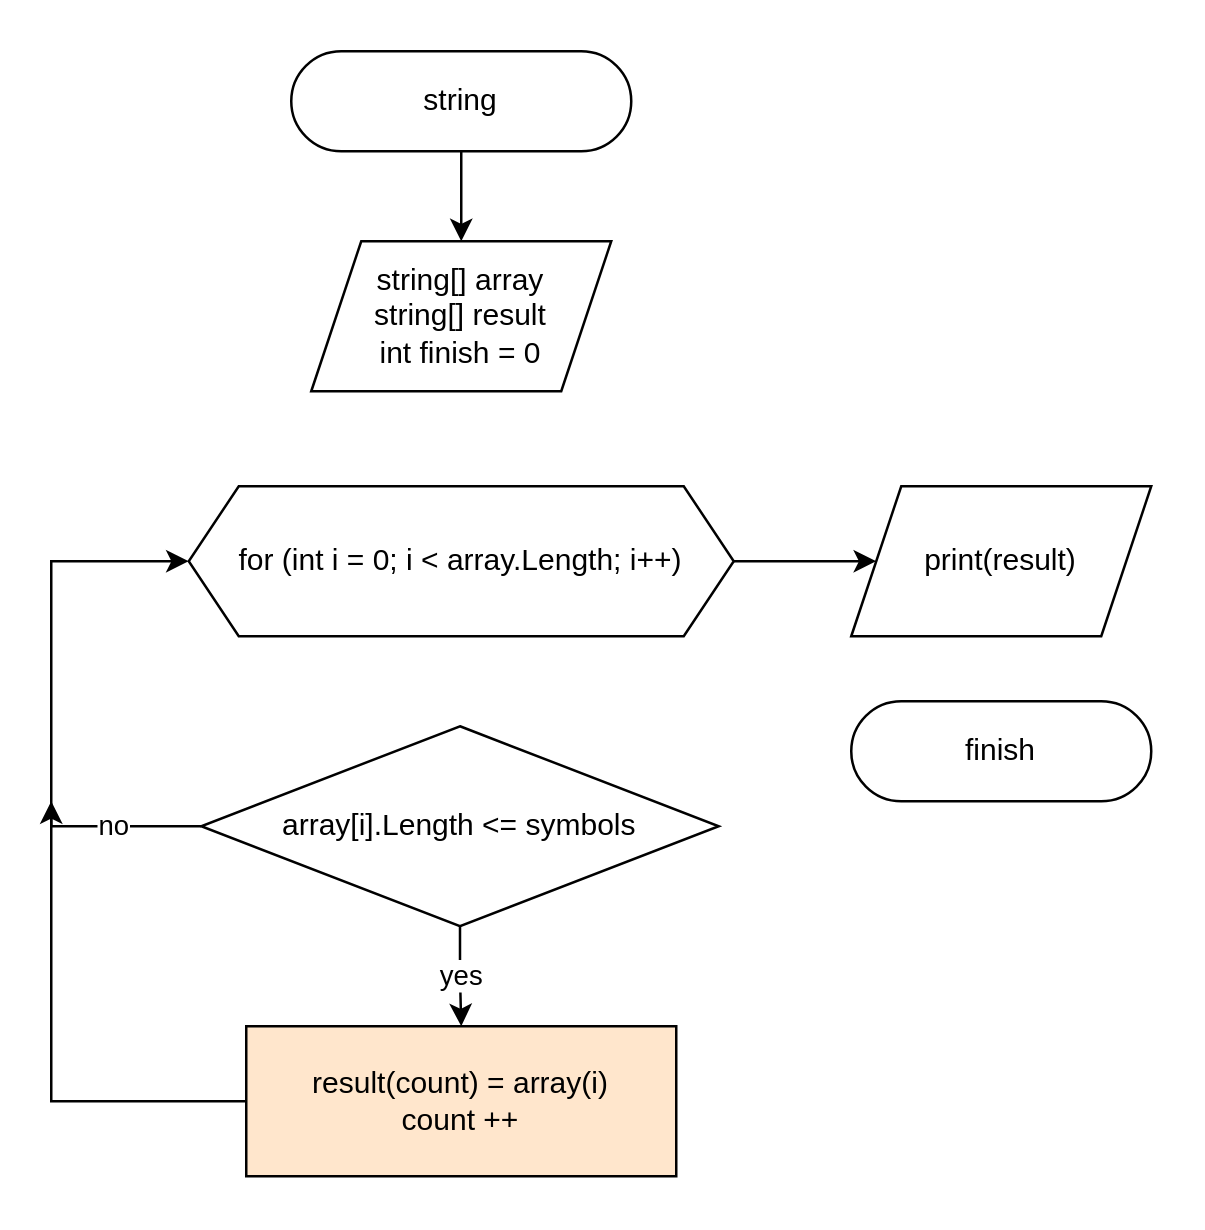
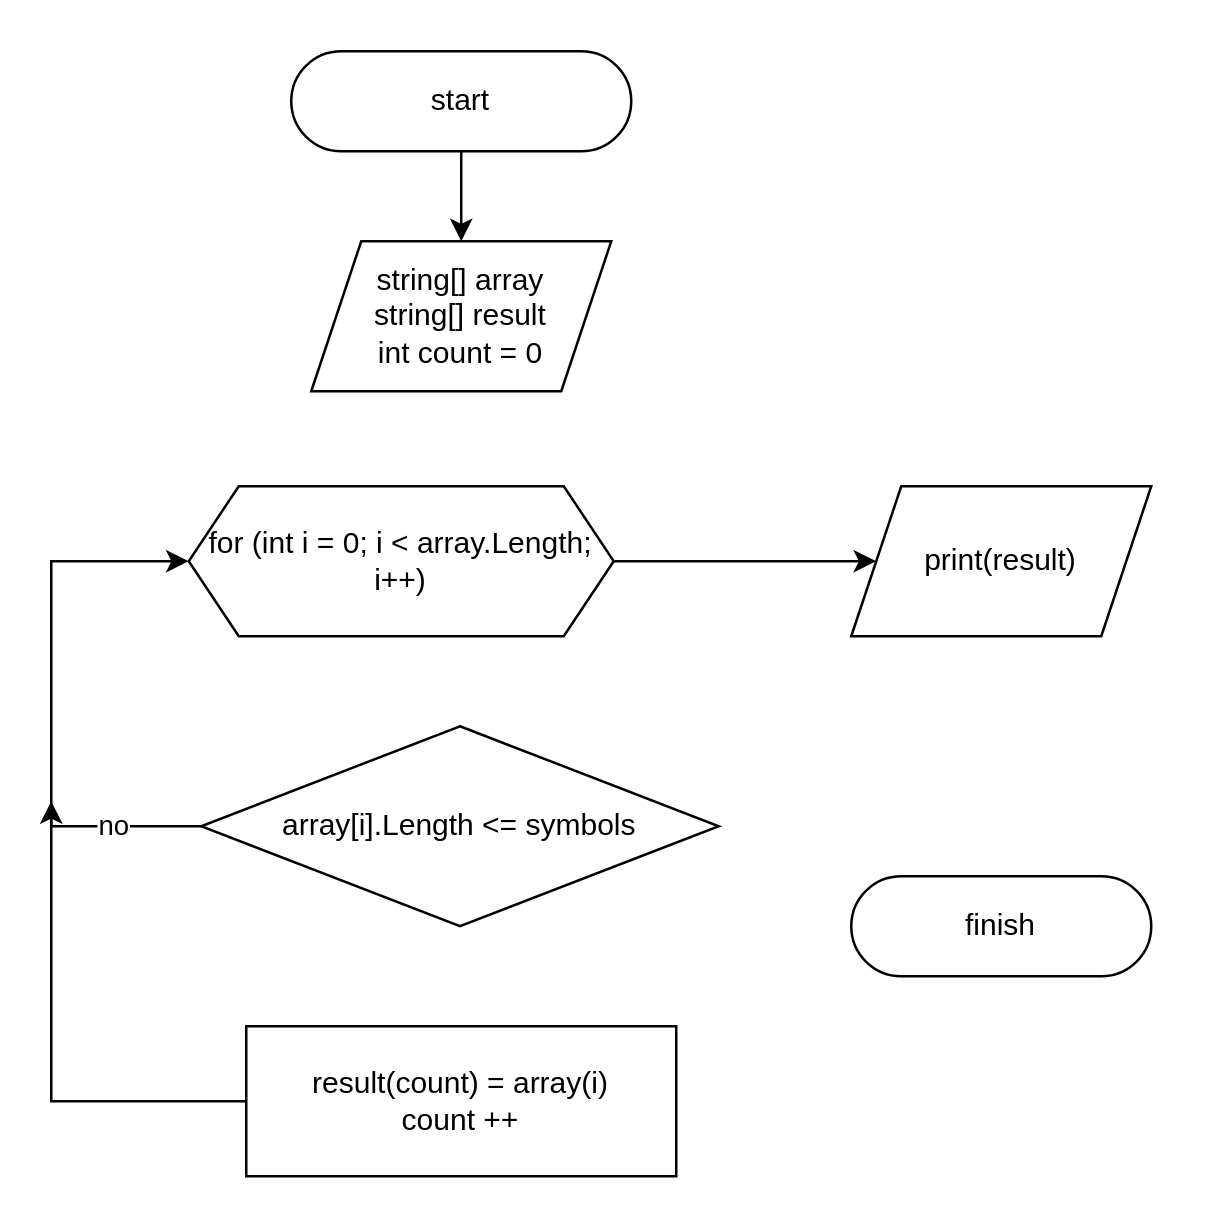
  <mxCell id="0" />
  <mxCell id="1" parent="0" />
  <mxCell id="2" style="edgeStyle=orthogonalEdgeStyle;rounded=0;orthogonalLoop=1;jettySize=auto;html=1;exitX=0.5;exitY=1;exitDx=0;exitDy=0;entryX=0.5;entryY=0;entryDx=0;entryDy=0;" edge="1" parent="1" source="3" target="4"><mxGeometry relative="1" as="geometry" /></mxCell>
- <mxCell id="3" value="string" style="rounded=1;whiteSpace=wrap;html=1;arcSize=50;" vertex="1" parent="1"><mxGeometry x="116" y="20" width="136" height="40" as="geometry" /></mxCell>
- <mxCell id="4" value="string[] array&lt;br&gt;string[] result&lt;br&gt;int finish = 0" style="shape=parallelogram;perimeter=parallelogramPerimeter;whiteSpace=wrap;html=1;fixedSize=1;" vertex="1" parent="1"><mxGeometry x="124" y="96" width="120" height="60" as="geometry" /></mxCell>
+ <mxCell id="3" value="start" style="rounded=1;whiteSpace=wrap;html=1;arcSize=50;" vertex="1" parent="1"><mxGeometry x="116" y="20" width="136" height="40" as="geometry" /></mxCell>
+ <mxCell id="4" value="string[] array&lt;br&gt;string[] result&lt;br&gt;int count = 0" style="shape=parallelogram;perimeter=parallelogramPerimeter;whiteSpace=wrap;html=1;fixedSize=1;" vertex="1" parent="1"><mxGeometry x="124" y="96" width="120" height="60" as="geometry" /></mxCell>
  <mxCell id="5" style="edgeStyle=orthogonalEdgeStyle;rounded=0;orthogonalLoop=1;jettySize=auto;html=1;exitX=1;exitY=0.5;exitDx=0;exitDy=0;entryX=0;entryY=0.5;entryDx=0;entryDy=0;" edge="1" parent="1" source="6" target="12"><mxGeometry relative="1" as="geometry" /></mxCell>
- <mxCell id="6" value="for (int i = 0; i &amp;lt; array.Length; i++)" style="shape=hexagon;perimeter=hexagonPerimeter2;whiteSpace=wrap;html=1;fixedSize=1;" vertex="1" parent="1"><mxGeometry x="75" y="194" width="218" height="60" as="geometry" /></mxCell>
- <mxCell id="7" value="yes" style="edgeStyle=orthogonalEdgeStyle;rounded=0;orthogonalLoop=1;jettySize=auto;html=1;exitX=0.5;exitY=1;exitDx=0;exitDy=0;entryX=0.5;entryY=0;entryDx=0;entryDy=0;" edge="1" parent="1" source="9" target="11"><mxGeometry relative="1" as="geometry" /></mxCell>
+ <mxCell id="6" value="for (int i = 0; i &amp;lt; array.Length; i++)" style="shape=hexagon;perimeter=hexagonPerimeter2;whiteSpace=wrap;html=1;fixedSize=1;" vertex="1" parent="1"><mxGeometry x="75" y="194" width="170" height="60" as="geometry" /></mxCell>
  <mxCell id="8" value="no" style="edgeStyle=orthogonalEdgeStyle;rounded=0;orthogonalLoop=1;jettySize=auto;html=1;exitX=0;exitY=0.5;exitDx=0;exitDy=0;" edge="1" parent="1" source="9"><mxGeometry relative="1" as="geometry"><mxPoint x="20" y="320" as="targetPoint" /><Array as="points"><mxPoint x="20" y="330" /><mxPoint x="20" y="330" /></Array></mxGeometry></mxCell>
  <mxCell id="9" value="array[i].Length &amp;lt;= symbols" style="rhombus;whiteSpace=wrap;html=1;" vertex="1" parent="1"><mxGeometry x="80" y="290" width="207" height="80" as="geometry" /></mxCell>
  <mxCell id="10" style="edgeStyle=orthogonalEdgeStyle;rounded=0;orthogonalLoop=1;jettySize=auto;html=1;exitX=0;exitY=0.5;exitDx=0;exitDy=0;entryX=0;entryY=0.5;entryDx=0;entryDy=0;" edge="1" parent="1" source="11" target="6"><mxGeometry relative="1" as="geometry"><Array as="points"><mxPoint x="20" y="440" /><mxPoint x="20" y="224" /></Array></mxGeometry></mxCell>
- <mxCell id="11" value="result(count) = array(i)&lt;br&gt;count ++" style="rounded=0;whiteSpace=wrap;html=1;fillColor=#ffe6cc;" vertex="1" parent="1"><mxGeometry x="98" y="410" width="172" height="60" as="geometry" /></mxCell>
+ <mxCell id="11" value="result(count) = array(i)&lt;br&gt;count ++" style="rounded=0;whiteSpace=wrap;html=1;" vertex="1" parent="1"><mxGeometry x="98" y="410" width="172" height="60" as="geometry" /></mxCell>
  <mxCell id="12" value="print(result)" style="shape=parallelogram;perimeter=parallelogramPerimeter;whiteSpace=wrap;html=1;fixedSize=1;" vertex="1" parent="1"><mxGeometry x="340" y="194" width="120" height="60" as="geometry" /></mxCell>
- <mxCell id="13" value="finish" style="rounded=1;whiteSpace=wrap;html=1;arcSize=50;" vertex="1" parent="1"><mxGeometry x="340" y="280" width="120" height="40" as="geometry" /></mxCell>
+ <mxCell id="13" value="finish" style="rounded=1;whiteSpace=wrap;html=1;arcSize=50;" vertex="1" parent="1"><mxGeometry x="340" y="350" width="120" height="40" as="geometry" /></mxCell>
